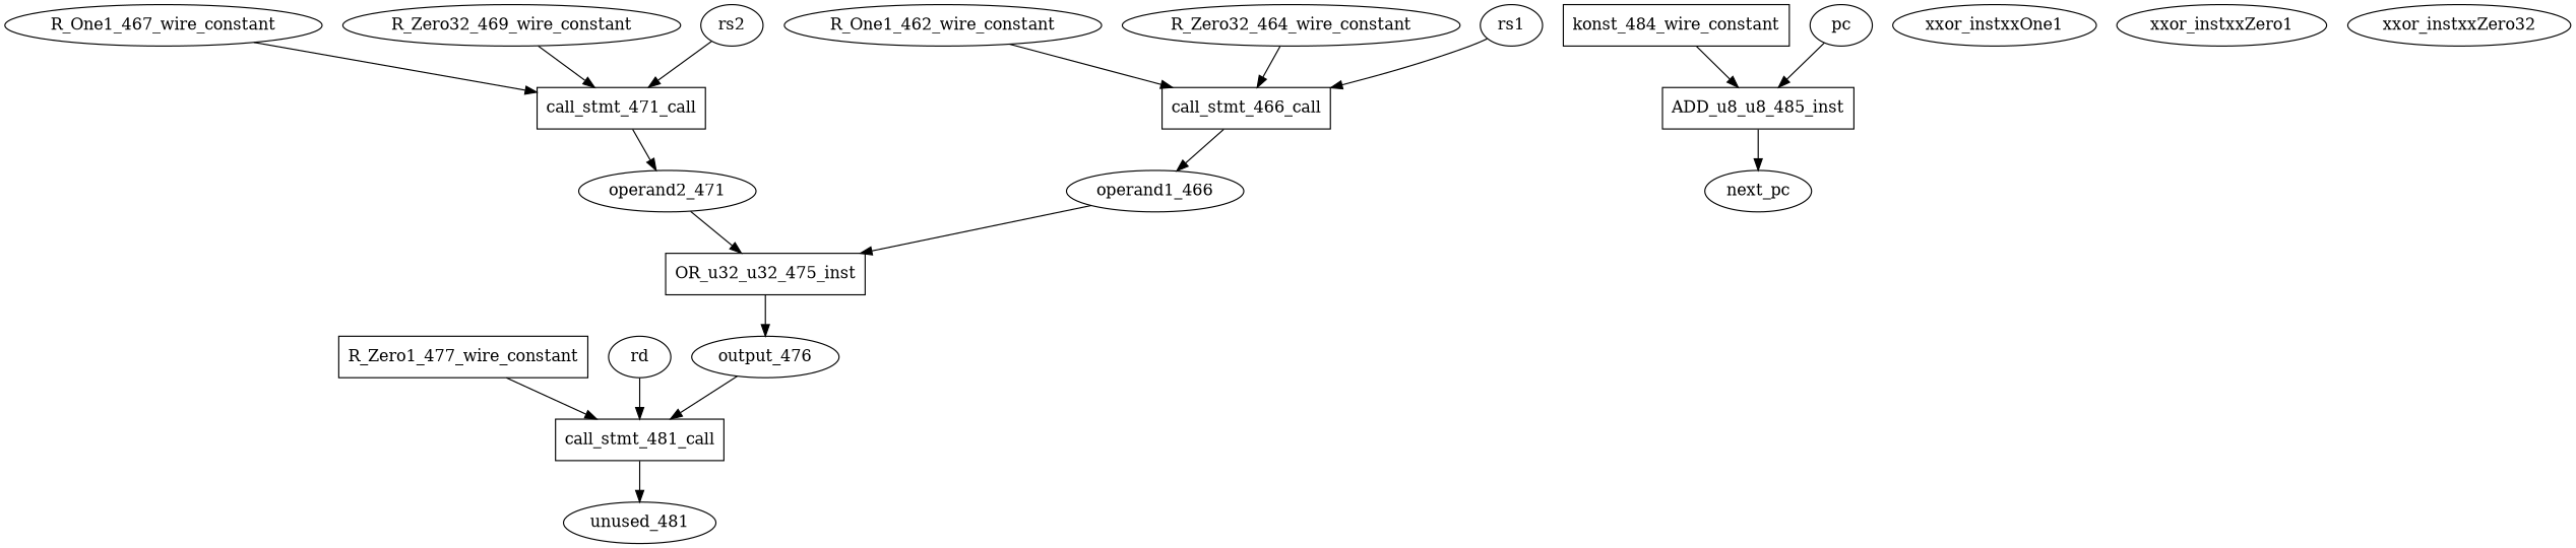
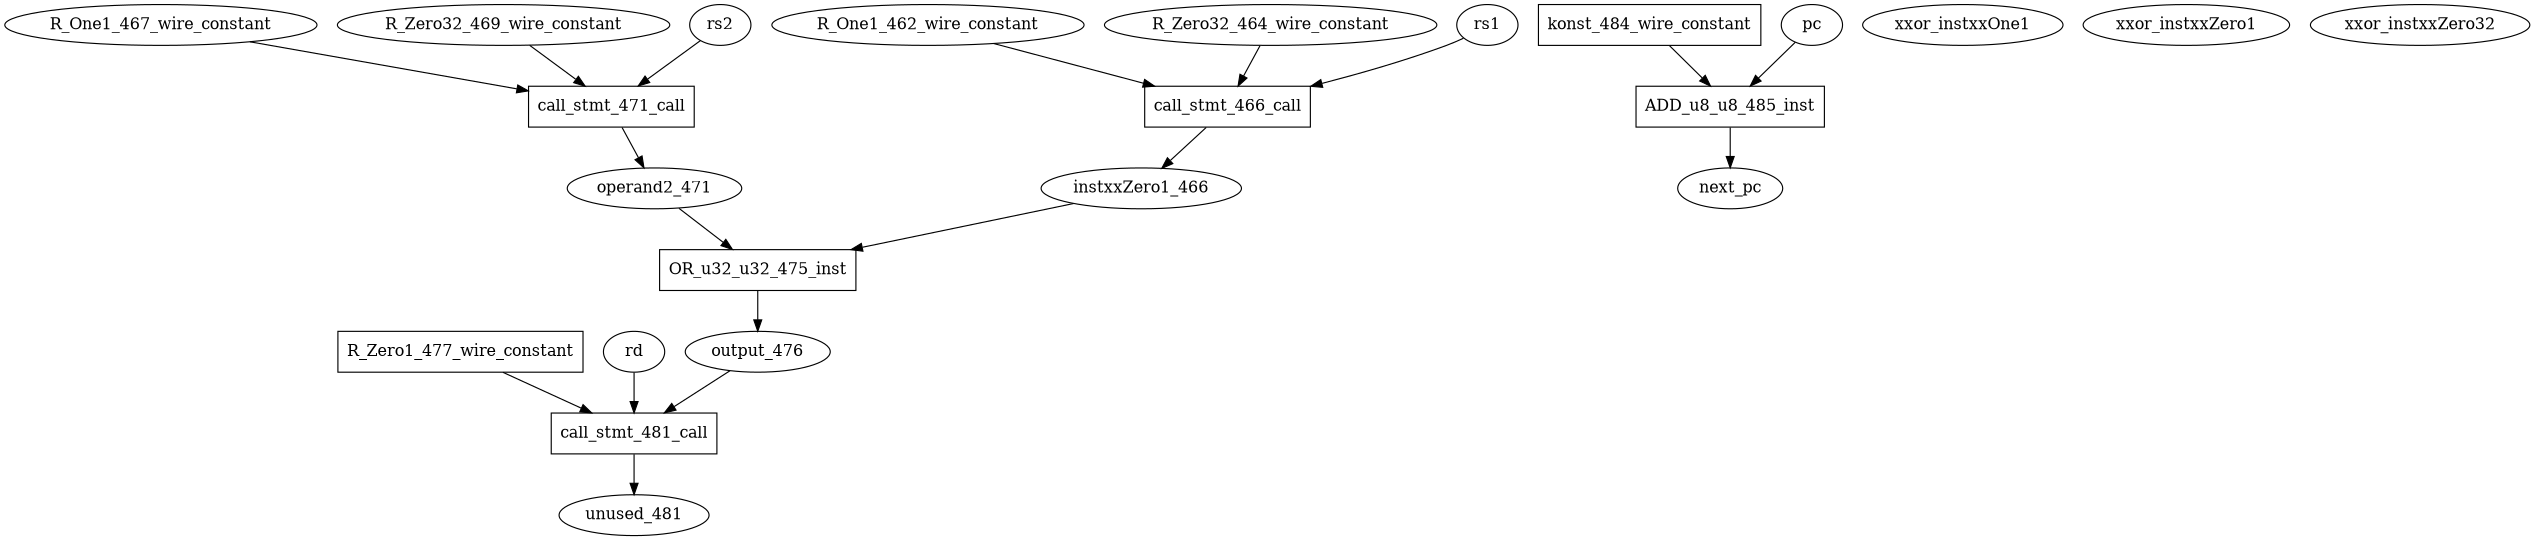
  digraph {
    node [shape=ellipse]
    call_stmt_466_call [shape=rectangle]
    R_One1_462_wire_constant
-   operand1_466
+   operand1_466 [label=instxxZero1_466]
    call_stmt_471_call [shape=rectangle]
    R_One1_467_wire_constant
    operand2_471
    R_Zero1_477_wire_constant [shape=box]
    call_stmt_481_call [shape=rectangle]
    unused_481
    R_Zero32_464_wire_constant
    R_Zero32_469_wire_constant
    konst_484_wire_constant [shape=box]
    ADD_u8_u8_485_inst [shape=rectangle]
    next_pc [shape=""]
    OR_u32_u32_475_inst [shape=rectangle]
    output_476
    xxor_instxxOne1
    xxor_instxxZero1
    xxor_instxxZero32
    pc [shape=""]
    rs1 [shape=""]
    rs2 [shape=""]
    rd [shape=""]
    call_stmt_466_call -> operand1_466
    R_One1_462_wire_constant -> call_stmt_466_call
    operand1_466 -> OR_u32_u32_475_inst
    call_stmt_471_call -> operand2_471
    R_One1_467_wire_constant -> call_stmt_471_call
    operand2_471 -> OR_u32_u32_475_inst
    R_Zero1_477_wire_constant -> call_stmt_481_call
    call_stmt_481_call -> unused_481
    R_Zero32_464_wire_constant -> call_stmt_466_call
    R_Zero32_469_wire_constant -> call_stmt_471_call
    konst_484_wire_constant -> ADD_u8_u8_485_inst
    ADD_u8_u8_485_inst -> next_pc
    OR_u32_u32_475_inst -> output_476
    output_476 -> call_stmt_481_call
    pc -> ADD_u8_u8_485_inst
    rs1 -> call_stmt_466_call
    rs2 -> call_stmt_471_call
    rd -> call_stmt_481_call
  }
